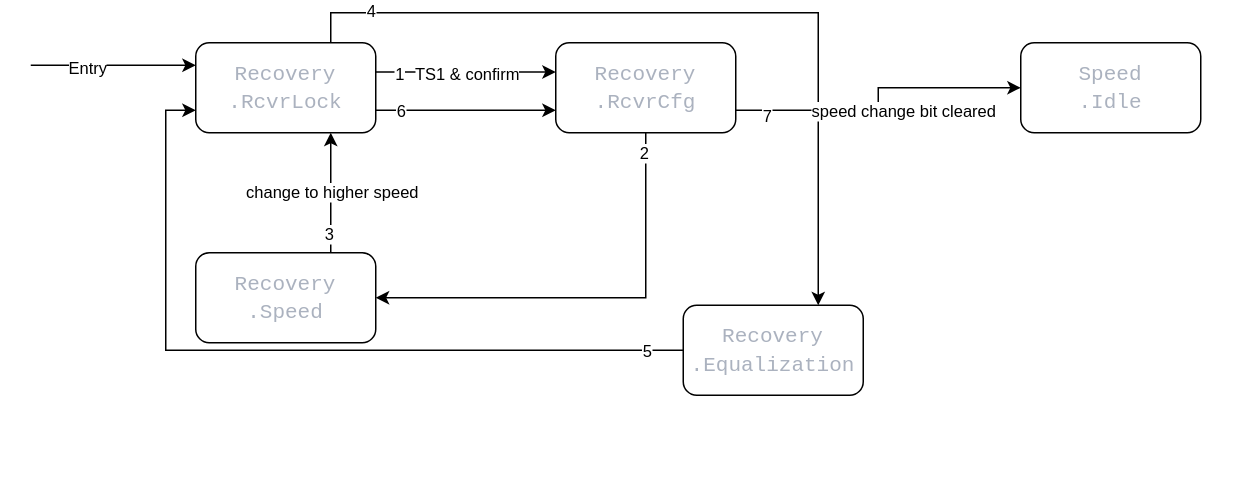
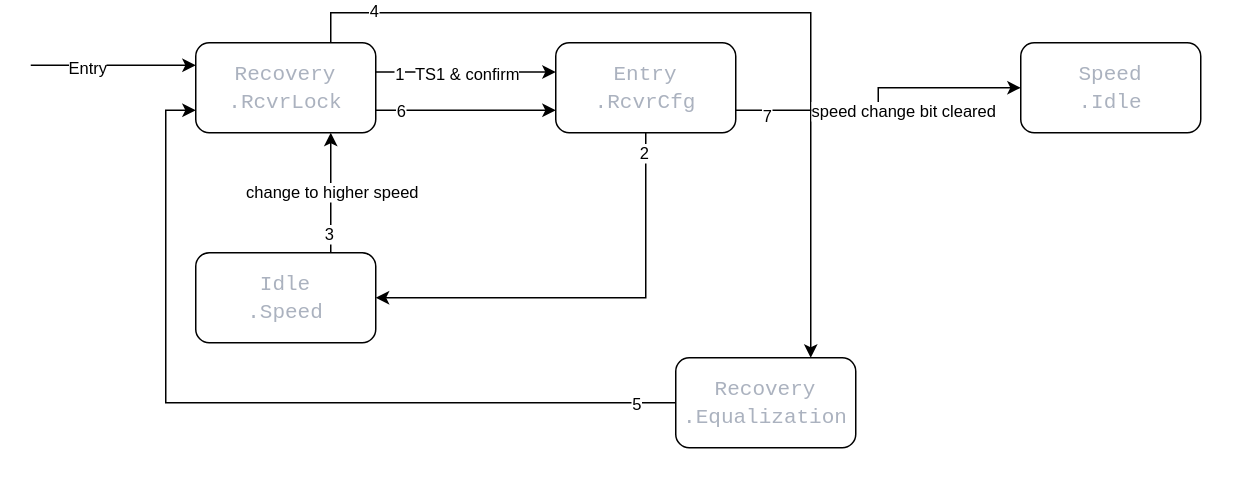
  <mxCell id="0" />
  <mxCell id="1" parent="0" />
  <mxCell id="2" style="edgeStyle=orthogonalEdgeStyle;rounded=0;orthogonalLoop=1;jettySize=auto;html=1;entryX=0;entryY=0.5;entryDx=0;entryDy=0;" edge="1" parent="1"><mxGeometry relative="1" as="geometry"><mxPoint x="250" y="39.5" as="sourcePoint" /><mxPoint x="370" y="39.5" as="targetPoint" /></mxGeometry></mxCell>
  <mxCell id="3" value="1" style="edgeLabel;html=1;align=center;verticalAlign=middle;resizable=0;points=[];" vertex="1" connectable="0" parent="2"><mxGeometry x="-0.749" y="-1" relative="1" as="geometry"><mxPoint as="offset" /></mxGeometry></mxCell>
  <mxCell id="4" value="TS1 &amp;amp; confirm" style="edgeLabel;html=1;align=center;verticalAlign=middle;resizable=0;points=[];" vertex="1" connectable="0" parent="2"><mxGeometry x="-0.24" y="-1" relative="1" as="geometry"><mxPoint x="14" as="offset" /></mxGeometry></mxCell>
  <mxCell id="5" style="edgeStyle=orthogonalEdgeStyle;rounded=0;orthogonalLoop=1;jettySize=auto;html=1;exitX=0.75;exitY=0;exitDx=0;exitDy=0;entryX=0.75;entryY=0;entryDx=0;entryDy=0;" edge="1" parent="1" source="9" target="22"><mxGeometry relative="1" as="geometry" /></mxCell>
  <mxCell id="6" value="4" style="edgeLabel;html=1;align=center;verticalAlign=middle;resizable=0;points=[];" vertex="1" connectable="0" parent="5"><mxGeometry x="-0.83" y="2" relative="1" as="geometry"><mxPoint as="offset" /></mxGeometry></mxCell>
  <mxCell id="7" style="edgeStyle=orthogonalEdgeStyle;rounded=0;orthogonalLoop=1;jettySize=auto;html=1;exitX=1;exitY=0.75;exitDx=0;exitDy=0;entryX=0;entryY=0.75;entryDx=0;entryDy=0;" edge="1" parent="1" source="9" target="15"><mxGeometry relative="1" as="geometry" /></mxCell>
  <mxCell id="8" value="6" style="edgeLabel;html=1;align=center;verticalAlign=middle;resizable=0;points=[];" vertex="1" connectable="0" parent="7"><mxGeometry x="-0.738" relative="1" as="geometry"><mxPoint as="offset" /></mxGeometry></mxCell>
  <mxCell id="9" value="&lt;div style=&quot;color: rgb(171, 178, 191); font-family: Consolas, &amp;quot;Courier New&amp;quot;, monospace; font-size: 14px; line-height: 19px; white-space: pre;&quot;&gt;Recovery&lt;/div&gt;&lt;div style=&quot;color: rgb(171, 178, 191); font-family: Consolas, &amp;quot;Courier New&amp;quot;, monospace; font-size: 14px; line-height: 19px; white-space: pre;&quot;&gt;.RcvrLock&lt;/div&gt;" style="rounded=1;whiteSpace=wrap;html=1;shadow=0;labelBackgroundColor=default;" vertex="1" parent="1"><mxGeometry x="130" y="20" width="120" height="60" as="geometry" /></mxCell>
  <mxCell id="10" style="edgeStyle=orthogonalEdgeStyle;rounded=0;orthogonalLoop=1;jettySize=auto;html=1;exitX=0.5;exitY=1;exitDx=0;exitDy=0;entryX=1;entryY=0.5;entryDx=0;entryDy=0;" edge="1" parent="1" source="15" target="19"><mxGeometry relative="1" as="geometry"><Array as="points"><mxPoint x="430" y="190" /></Array></mxGeometry></mxCell>
  <mxCell id="11" value="2" style="edgeLabel;html=1;align=center;verticalAlign=middle;resizable=0;points=[];" vertex="1" connectable="0" parent="10"><mxGeometry x="-0.911" y="-2" relative="1" as="geometry"><mxPoint as="offset" /></mxGeometry></mxCell>
  <mxCell id="12" style="edgeStyle=orthogonalEdgeStyle;rounded=0;orthogonalLoop=1;jettySize=auto;html=1;exitX=1;exitY=0.75;exitDx=0;exitDy=0;entryX=0;entryY=0.5;entryDx=0;entryDy=0;" edge="1" parent="1" source="15" target="23"><mxGeometry relative="1" as="geometry" /></mxCell>
  <mxCell id="13" value="7" style="edgeLabel;html=1;align=center;verticalAlign=middle;resizable=0;points=[];" vertex="1" connectable="0" parent="12"><mxGeometry x="-0.805" y="-3" relative="1" as="geometry"><mxPoint as="offset" /></mxGeometry></mxCell>
  <mxCell id="14" value="speed change bit cleared" style="edgeLabel;html=1;align=center;verticalAlign=middle;resizable=0;points=[];" vertex="1" connectable="0" parent="12"><mxGeometry x="-0.257" relative="1" as="geometry"><mxPoint x="35" as="offset" /></mxGeometry></mxCell>
- <mxCell id="15" value="&lt;div style=&quot;color: rgb(171, 178, 191); font-family: Consolas, &amp;quot;Courier New&amp;quot;, monospace; font-size: 14px; line-height: 19px; white-space: pre;&quot;&gt;Recovery&lt;/div&gt;&lt;div style=&quot;color: rgb(171, 178, 191); font-family: Consolas, &amp;quot;Courier New&amp;quot;, monospace; font-size: 14px; line-height: 19px; white-space: pre;&quot;&gt;.RcvrCfg&lt;/div&gt;" style="rounded=1;whiteSpace=wrap;html=1;labelBackgroundColor=default;" vertex="1" parent="1"><mxGeometry x="370" y="20" width="120" height="60" as="geometry" /></mxCell>
+ <mxCell id="15" value="&lt;div style=&quot;color: rgb(171, 178, 191); font-family: Consolas, &amp;quot;Courier New&amp;quot;, monospace; font-size: 14px; line-height: 19px; white-space: pre;&quot;&gt;Entry&lt;/div&gt;&lt;div style=&quot;color: rgb(171, 178, 191); font-family: Consolas, &amp;quot;Courier New&amp;quot;, monospace; font-size: 14px; line-height: 19px; white-space: pre;&quot;&gt;.RcvrCfg&lt;/div&gt;" style="rounded=1;whiteSpace=wrap;html=1;labelBackgroundColor=default;" vertex="1" parent="1"><mxGeometry x="370" y="20" width="120" height="60" as="geometry" /></mxCell>
  <mxCell id="16" style="edgeStyle=orthogonalEdgeStyle;rounded=0;orthogonalLoop=1;jettySize=auto;html=1;exitX=0.75;exitY=0;exitDx=0;exitDy=0;entryX=0.75;entryY=1;entryDx=0;entryDy=0;" edge="1" parent="1" source="19" target="9"><mxGeometry relative="1" as="geometry" /></mxCell>
  <mxCell id="17" value="3" style="edgeLabel;html=1;align=center;verticalAlign=middle;resizable=0;points=[];" vertex="1" connectable="0" parent="16"><mxGeometry x="-0.683" y="2" relative="1" as="geometry"><mxPoint as="offset" /></mxGeometry></mxCell>
  <mxCell id="18" value="change to higher speed" style="edgeLabel;html=1;align=center;verticalAlign=middle;resizable=0;points=[];" vertex="1" connectable="0" parent="16"><mxGeometry x="0.021" relative="1" as="geometry"><mxPoint as="offset" /></mxGeometry></mxCell>
- <mxCell id="19" value="&lt;div style=&quot;color: rgb(171, 178, 191); font-family: Consolas, &amp;quot;Courier New&amp;quot;, monospace; font-size: 14px; line-height: 19px; white-space: pre;&quot;&gt;Recovery&lt;/div&gt;&lt;div style=&quot;color: rgb(171, 178, 191); font-family: Consolas, &amp;quot;Courier New&amp;quot;, monospace; font-size: 14px; line-height: 19px; white-space: pre;&quot;&gt;.Speed&lt;/div&gt;" style="rounded=1;whiteSpace=wrap;html=1;labelBackgroundColor=default;" vertex="1" parent="1"><mxGeometry x="130" y="160" width="120" height="60" as="geometry" /></mxCell>
+ <mxCell id="19" value="&lt;div style=&quot;color: rgb(171, 178, 191); font-family: Consolas, &amp;quot;Courier New&amp;quot;, monospace; font-size: 14px; line-height: 19px; white-space: pre;&quot;&gt;Idle&lt;/div&gt;&lt;div style=&quot;color: rgb(171, 178, 191); font-family: Consolas, &amp;quot;Courier New&amp;quot;, monospace; font-size: 14px; line-height: 19px; white-space: pre;&quot;&gt;.Speed&lt;/div&gt;" style="rounded=1;whiteSpace=wrap;html=1;labelBackgroundColor=default;" vertex="1" parent="1"><mxGeometry x="130" y="160" width="120" height="60" as="geometry" /></mxCell>
  <mxCell id="20" style="edgeStyle=orthogonalEdgeStyle;rounded=0;orthogonalLoop=1;jettySize=auto;html=1;entryX=0;entryY=0.75;entryDx=0;entryDy=0;" edge="1" parent="1" source="22" target="9"><mxGeometry relative="1" as="geometry" /></mxCell>
  <mxCell id="21" value="5" style="edgeLabel;html=1;align=center;verticalAlign=middle;resizable=0;points=[];" vertex="1" connectable="0" parent="20"><mxGeometry x="-0.904" relative="1" as="geometry"><mxPoint as="offset" /></mxGeometry></mxCell>
- <mxCell id="22" value="&lt;div style=&quot;color: rgb(171, 178, 191); font-family: Consolas, &amp;quot;Courier New&amp;quot;, monospace; font-size: 14px; line-height: 19px; white-space: pre;&quot;&gt;Recovery&lt;/div&gt;&lt;div style=&quot;color: rgb(171, 178, 191); font-family: Consolas, &amp;quot;Courier New&amp;quot;, monospace; font-size: 14px; line-height: 19px; white-space: pre;&quot;&gt;.Equalization&lt;/div&gt;" style="rounded=1;whiteSpace=wrap;html=1;labelBackgroundColor=default;" vertex="1" parent="1"><mxGeometry x="455" y="195" width="120" height="60" as="geometry" /></mxCell>
+ <mxCell id="22" value="&lt;div style=&quot;color: rgb(171, 178, 191); font-family: Consolas, &amp;quot;Courier New&amp;quot;, monospace; font-size: 14px; line-height: 19px; white-space: pre;&quot;&gt;Recovery&lt;/div&gt;&lt;div style=&quot;color: rgb(171, 178, 191); font-family: Consolas, &amp;quot;Courier New&amp;quot;, monospace; font-size: 14px; line-height: 19px; white-space: pre;&quot;&gt;.Equalization&lt;/div&gt;" style="rounded=1;whiteSpace=wrap;html=1;labelBackgroundColor=default;" vertex="1" parent="1"><mxGeometry x="450" y="230" width="120" height="60" as="geometry" /></mxCell>
  <mxCell id="23" value="&lt;div style=&quot;color: rgb(171, 178, 191); font-family: Consolas, &amp;quot;Courier New&amp;quot;, monospace; font-size: 14px; line-height: 19px; white-space: pre;&quot;&gt;Speed&lt;/div&gt;&lt;div style=&quot;color: rgb(171, 178, 191); font-family: Consolas, &amp;quot;Courier New&amp;quot;, monospace; font-size: 14px; line-height: 19px; white-space: pre;&quot;&gt;.Idle&lt;/div&gt;" style="rounded=1;whiteSpace=wrap;html=1;labelBackgroundColor=default;" vertex="1" parent="1"><mxGeometry x="680" y="20" width="120" height="60" as="geometry" /></mxCell>
  <mxCell id="24" value="" style="endArrow=classic;html=1;rounded=0;entryX=0;entryY=0.25;entryDx=0;entryDy=0;" edge="1" parent="1" target="9"><mxGeometry width="50" height="50" relative="1" as="geometry"><mxPoint x="20" y="35" as="sourcePoint" /><mxPoint x="90" y="40" as="targetPoint" /></mxGeometry></mxCell>
  <mxCell id="25" value="Entry" style="edgeLabel;html=1;align=center;verticalAlign=middle;resizable=0;points=[];" vertex="1" connectable="0" parent="24"><mxGeometry x="-0.327" y="-2" relative="1" as="geometry"><mxPoint as="offset" /></mxGeometry></mxCell>
